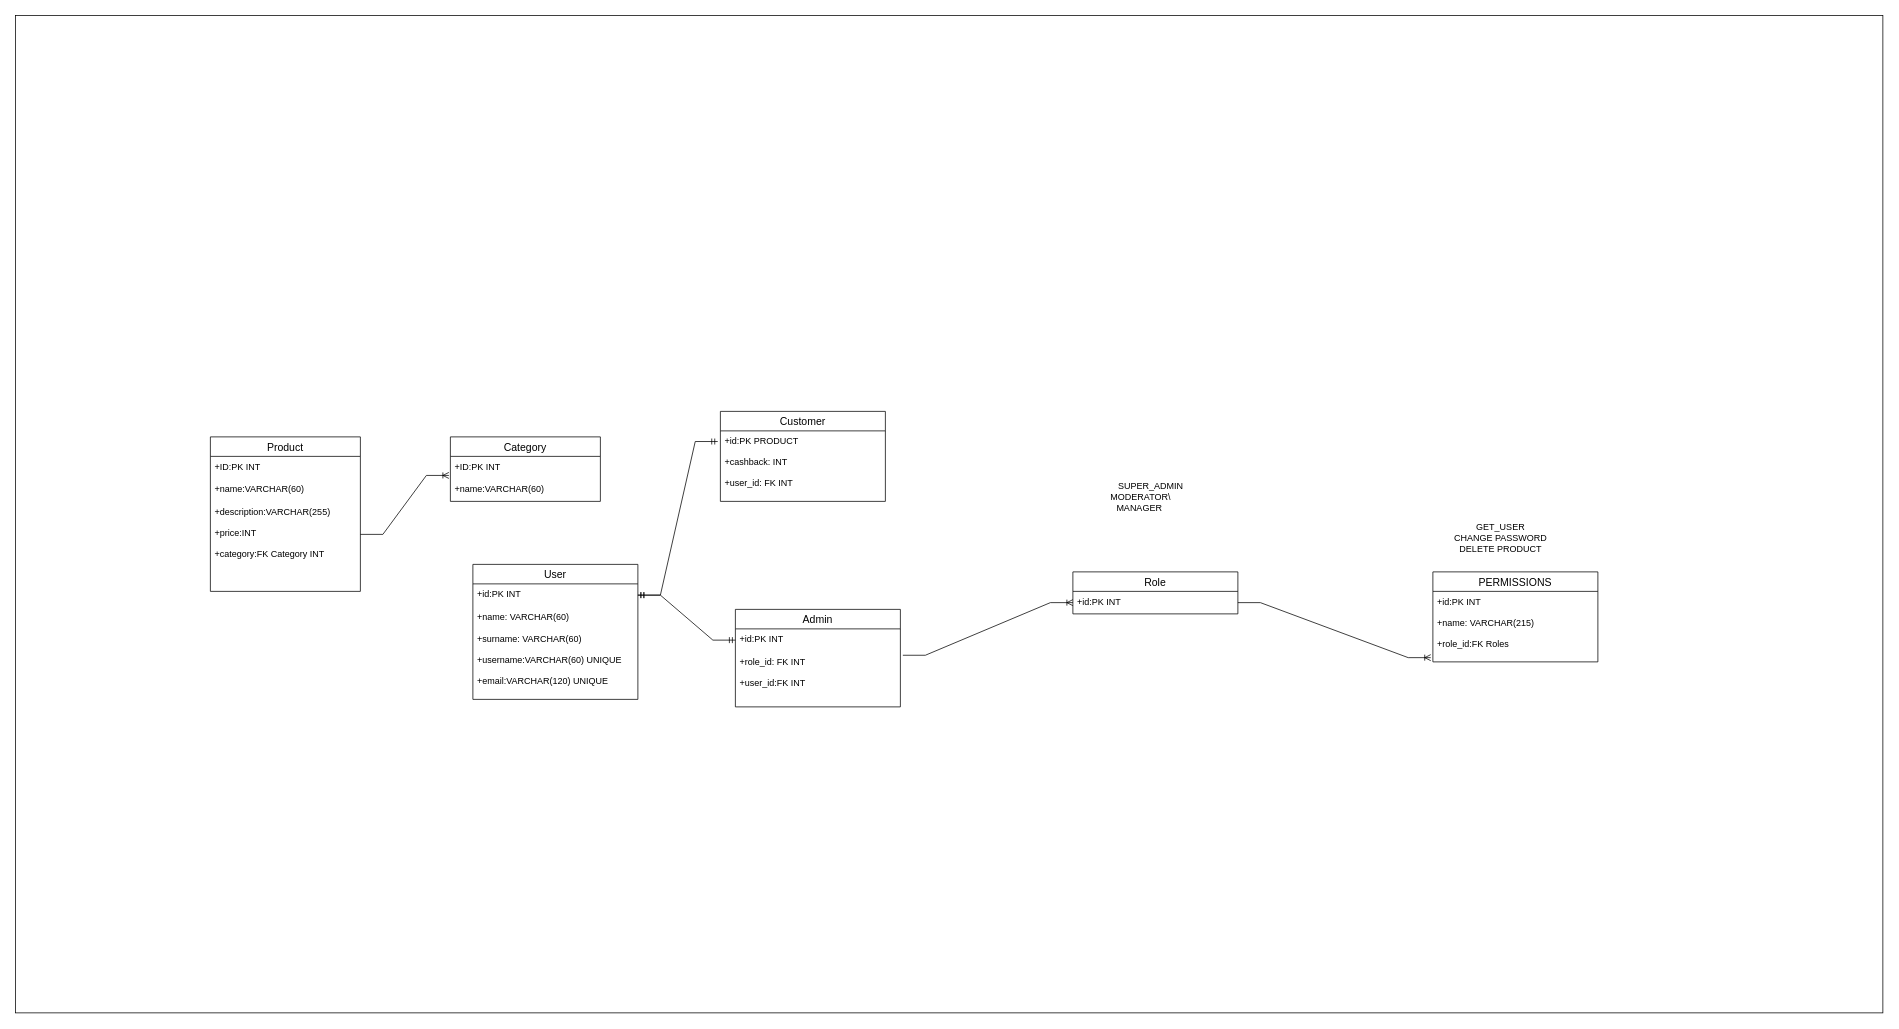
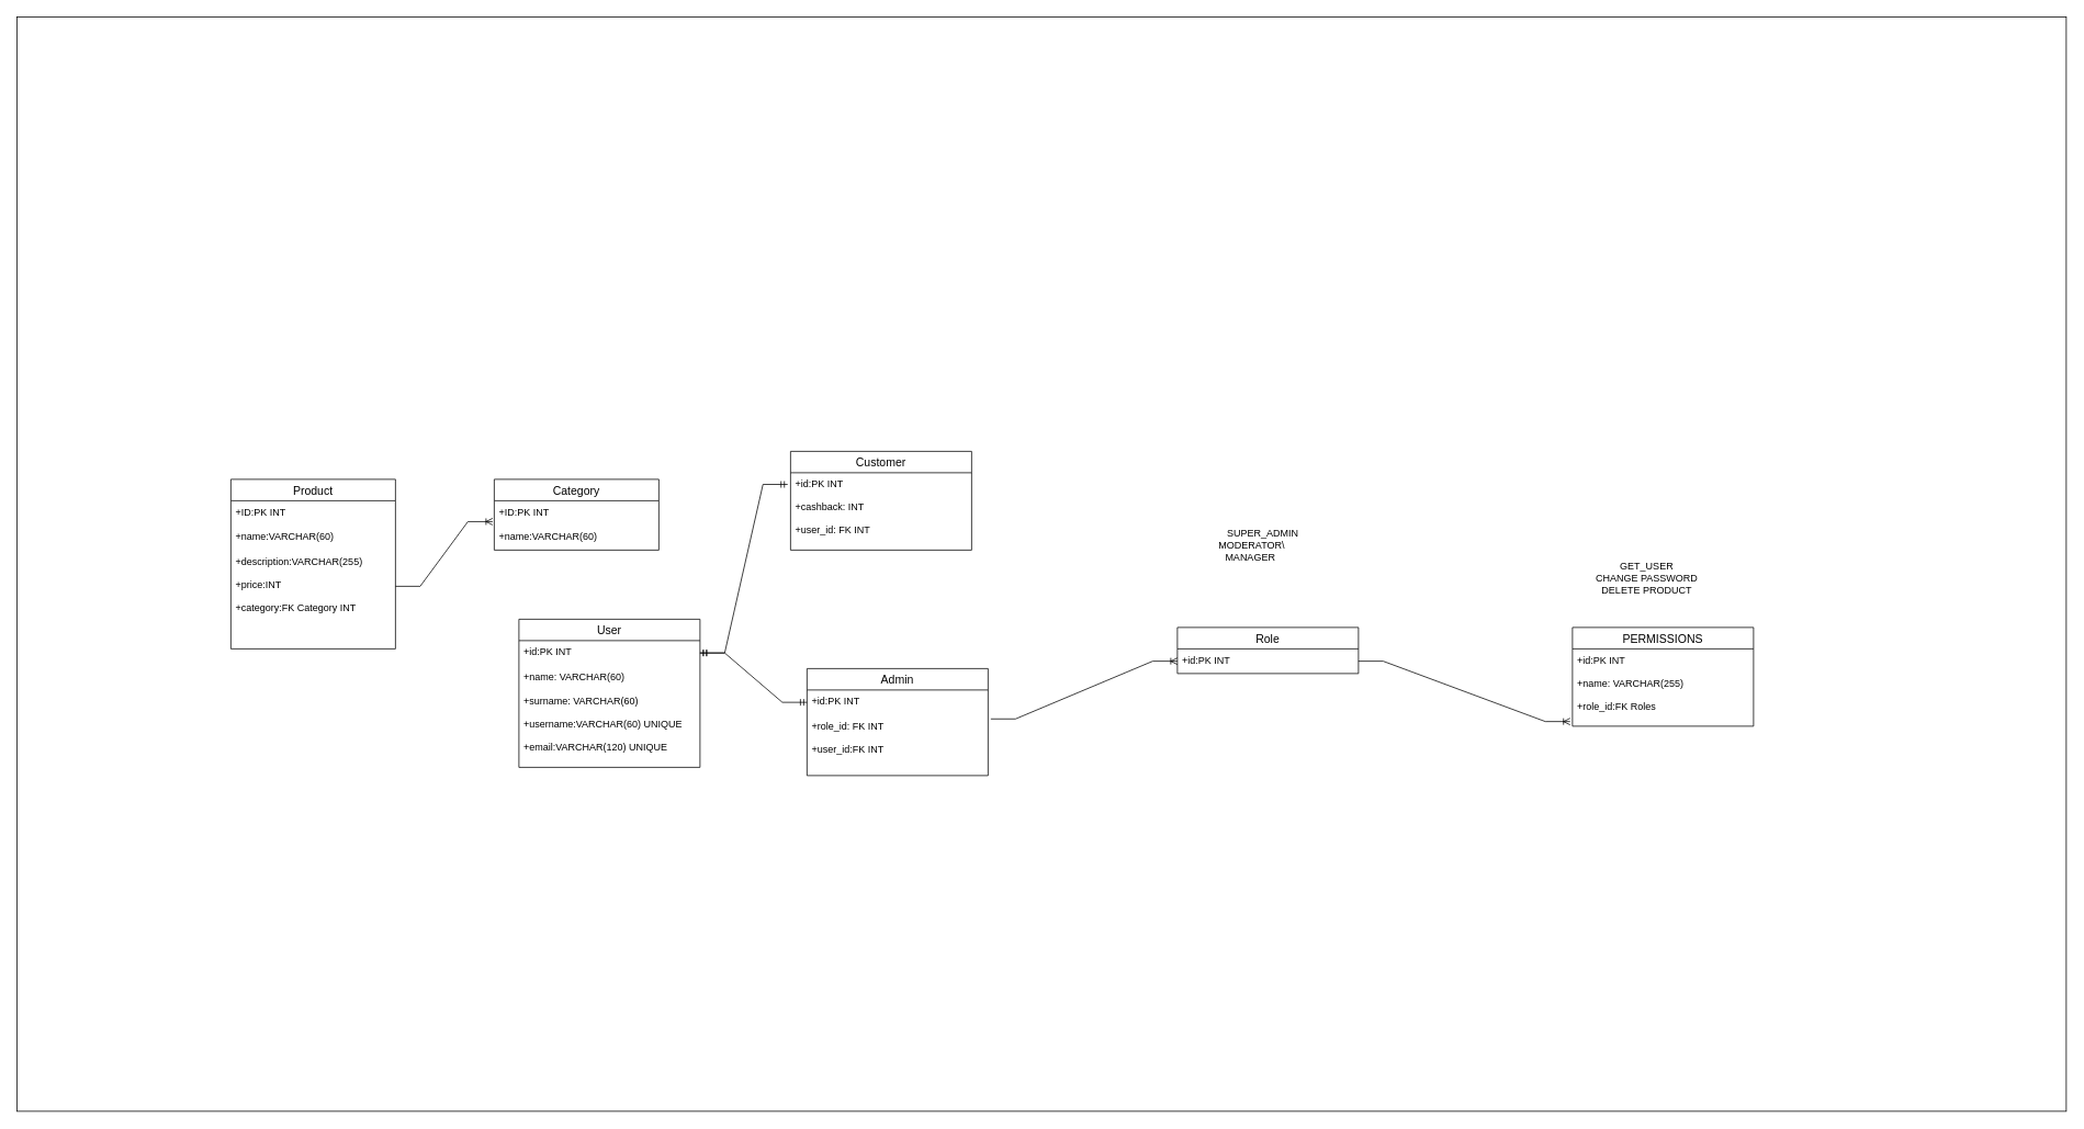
  <mxCell id="0" />
  <mxCell id="1" parent="0" />
  <mxCell id="2" value="" style="rounded=0;whiteSpace=wrap;html=1;" vertex="1" parent="1"><mxGeometry x="20" y="20" width="2490" height="1330" as="geometry" /></mxCell>
  <mxCell id="3" value="Product" style="swimlane;fontStyle=0;childLayout=stackLayout;horizontal=1;startSize=26;horizontalStack=0;resizeParent=1;resizeParentMax=0;resizeLast=0;collapsible=1;marginBottom=0;align=center;fontSize=14;" vertex="1" parent="1"><mxGeometry x="280" y="582" width="200" height="206" as="geometry" /></mxCell>
  <mxCell id="4" value="+ID:PK INT" style="text;strokeColor=none;fillColor=none;spacingLeft=4;spacingRight=4;overflow=hidden;rotatable=0;points=[[0,0.5],[1,0.5]];portConstraint=eastwest;fontSize=12;" vertex="1" parent="3"><mxGeometry y="26" width="200" height="30" as="geometry" /></mxCell>
  <mxCell id="5" value="+name:VARCHAR(60)" style="text;strokeColor=none;fillColor=none;spacingLeft=4;spacingRight=4;overflow=hidden;rotatable=0;points=[[0,0.5],[1,0.5]];portConstraint=eastwest;fontSize=12;" vertex="1" parent="3"><mxGeometry y="56" width="200" height="30" as="geometry" /></mxCell>
  <mxCell id="6" value="+description:VARCHAR(255)&#10;&#10;+price:INT&#10;&#10;+category:FK Category INT" style="text;strokeColor=none;fillColor=none;spacingLeft=4;spacingRight=4;overflow=hidden;rotatable=0;points=[[0,0.5],[1,0.5]];portConstraint=eastwest;fontSize=12;" vertex="1" parent="3"><mxGeometry y="86" width="200" height="120" as="geometry" /></mxCell>
  <mxCell id="7" value="Category" style="swimlane;fontStyle=0;childLayout=stackLayout;horizontal=1;startSize=26;horizontalStack=0;resizeParent=1;resizeParentMax=0;resizeLast=0;collapsible=1;marginBottom=0;align=center;fontSize=14;" vertex="1" parent="1"><mxGeometry x="600" y="582" width="200" height="86" as="geometry" /></mxCell>
  <mxCell id="8" value="+ID:PK INT" style="text;strokeColor=none;fillColor=none;spacingLeft=4;spacingRight=4;overflow=hidden;rotatable=0;points=[[0,0.5],[1,0.5]];portConstraint=eastwest;fontSize=12;" vertex="1" parent="7"><mxGeometry y="26" width="200" height="30" as="geometry" /></mxCell>
  <mxCell id="9" value="+name:VARCHAR(60)" style="text;strokeColor=none;fillColor=none;spacingLeft=4;spacingRight=4;overflow=hidden;rotatable=0;points=[[0,0.5],[1,0.5]];portConstraint=eastwest;fontSize=12;" vertex="1" parent="7"><mxGeometry y="56" width="200" height="30" as="geometry" /></mxCell>
  <mxCell id="10" value="" style="edgeStyle=entityRelationEdgeStyle;fontSize=12;html=1;endArrow=ERoneToMany;rounded=0;entryX=-0.01;entryY=0.847;entryDx=0;entryDy=0;entryPerimeter=0;" edge="1" target="8" parent="1"><mxGeometry width="100" height="100" relative="1" as="geometry"><mxPoint x="480" y="712" as="sourcePoint" /><mxPoint x="580" y="612" as="targetPoint" /></mxGeometry></mxCell>
  <mxCell id="11" value="User" style="swimlane;fontStyle=0;childLayout=stackLayout;horizontal=1;startSize=26;horizontalStack=0;resizeParent=1;resizeParentMax=0;resizeLast=0;collapsible=1;marginBottom=0;align=center;fontSize=14;" vertex="1" parent="1"><mxGeometry x="630" y="752" width="220" height="180" as="geometry" /></mxCell>
  <mxCell id="12" value="+id:PK INT" style="text;strokeColor=none;fillColor=none;spacingLeft=4;spacingRight=4;overflow=hidden;rotatable=0;points=[[0,0.5],[1,0.5]];portConstraint=eastwest;fontSize=12;" vertex="1" parent="11"><mxGeometry y="26" width="220" height="30" as="geometry" /></mxCell>
  <mxCell id="13" value="+name: VARCHAR(60)" style="text;strokeColor=none;fillColor=none;spacingLeft=4;spacingRight=4;overflow=hidden;rotatable=0;points=[[0,0.5],[1,0.5]];portConstraint=eastwest;fontSize=12;" vertex="1" parent="11"><mxGeometry y="56" width="220" height="30" as="geometry" /></mxCell>
  <mxCell id="14" value="+surname: VARCHAR(60)&#10;&#10;+username:VARCHAR(60) UNIQUE&#10;&#10;+email:VARCHAR(120) UNIQUE" style="text;strokeColor=none;fillColor=none;spacingLeft=4;spacingRight=4;overflow=hidden;rotatable=0;points=[[0,0.5],[1,0.5]];portConstraint=eastwest;fontSize=12;" vertex="1" parent="11"><mxGeometry y="86" width="220" height="94" as="geometry" /></mxCell>
  <mxCell id="15" value="Customer" style="swimlane;fontStyle=0;childLayout=stackLayout;horizontal=1;startSize=26;horizontalStack=0;resizeParent=1;resizeParentMax=0;resizeLast=0;collapsible=1;marginBottom=0;align=center;fontSize=14;" vertex="1" parent="1"><mxGeometry x="960" y="548" width="220" height="120" as="geometry" /></mxCell>
- <mxCell id="16" value="+id:PK PRODUCT&#10;&#10;+cashback: INT&#10;&#10;+user_id: FK INT" style="text;strokeColor=none;fillColor=none;spacingLeft=4;spacingRight=4;overflow=hidden;rotatable=0;points=[[0,0.5],[1,0.5]];portConstraint=eastwest;fontSize=12;" vertex="1" parent="15"><mxGeometry y="26" width="220" height="94" as="geometry" /></mxCell>
+ <mxCell id="16" value="+id:PK INT&#10;&#10;+cashback: INT&#10;&#10;+user_id: FK INT" style="text;strokeColor=none;fillColor=none;spacingLeft=4;spacingRight=4;overflow=hidden;rotatable=0;points=[[0,0.5],[1,0.5]];portConstraint=eastwest;fontSize=12;" vertex="1" parent="15"><mxGeometry y="26" width="220" height="94" as="geometry" /></mxCell>
  <mxCell id="17" value="" style="edgeStyle=entityRelationEdgeStyle;fontSize=12;html=1;endArrow=ERmandOne;startArrow=ERmandOne;rounded=0;entryX=-0.016;entryY=0.151;entryDx=0;entryDy=0;entryPerimeter=0;" edge="1" source="12" target="16" parent="1"><mxGeometry width="100" height="100" relative="1" as="geometry"><mxPoint x="850" y="788" as="sourcePoint" /><mxPoint x="940" y="688" as="targetPoint" /></mxGeometry></mxCell>
  <mxCell id="18" value="Admin" style="swimlane;fontStyle=0;childLayout=stackLayout;horizontal=1;startSize=26;horizontalStack=0;resizeParent=1;resizeParentMax=0;resizeLast=0;collapsible=1;marginBottom=0;align=center;fontSize=14;" vertex="1" parent="1"><mxGeometry x="980" y="812" width="220" height="130" as="geometry" /></mxCell>
  <mxCell id="19" value="+id:PK INT" style="text;strokeColor=none;fillColor=none;spacingLeft=4;spacingRight=4;overflow=hidden;rotatable=0;points=[[0,0.5],[1,0.5]];portConstraint=eastwest;fontSize=12;" vertex="1" parent="18"><mxGeometry y="26" width="220" height="30" as="geometry" /></mxCell>
  <mxCell id="20" value="+role_id: FK INT&#10;&#10;+user_id:FK INT" style="text;strokeColor=none;fillColor=none;spacingLeft=4;spacingRight=4;overflow=hidden;rotatable=0;points=[[0,0.5],[1,0.5]];portConstraint=eastwest;fontSize=12;" vertex="1" parent="18"><mxGeometry y="56" width="220" height="74" as="geometry" /></mxCell>
  <mxCell id="21" value="" style="edgeStyle=entityRelationEdgeStyle;fontSize=12;html=1;endArrow=ERmandOne;startArrow=ERmandOne;rounded=0;" edge="1" source="12" target="19" parent="1"><mxGeometry width="100" height="100" relative="1" as="geometry"><mxPoint x="860" y="841.81" as="sourcePoint" /><mxPoint x="966.48" y="642.004" as="targetPoint" /></mxGeometry></mxCell>
  <mxCell id="22" value="Role" style="swimlane;fontStyle=0;childLayout=stackLayout;horizontal=1;startSize=26;horizontalStack=0;resizeParent=1;resizeParentMax=0;resizeLast=0;collapsible=1;marginBottom=0;align=center;fontSize=14;" vertex="1" parent="1"><mxGeometry x="1430" y="762" width="220" height="56" as="geometry" /></mxCell>
  <mxCell id="23" value="+id:PK INT" style="text;strokeColor=none;fillColor=none;spacingLeft=4;spacingRight=4;overflow=hidden;rotatable=0;points=[[0,0.5],[1,0.5]];portConstraint=eastwest;fontSize=12;" vertex="1" parent="22"><mxGeometry y="26" width="220" height="30" as="geometry" /></mxCell>
  <mxCell id="24" value="" style="edgeStyle=entityRelationEdgeStyle;fontSize=12;html=1;endArrow=ERoneToMany;rounded=0;exitX=1.015;exitY=0.07;exitDx=0;exitDy=0;exitPerimeter=0;" edge="1" source="20" target="23" parent="1"><mxGeometry width="100" height="100" relative="1" as="geometry"><mxPoint x="980" y="1212" as="sourcePoint" /><mxPoint x="1080" y="1112" as="targetPoint" /></mxGeometry></mxCell>
  <mxCell id="25" value="PERMISSIONS" style="swimlane;fontStyle=0;childLayout=stackLayout;horizontal=1;startSize=26;horizontalStack=0;resizeParent=1;resizeParentMax=0;resizeLast=0;collapsible=1;marginBottom=0;align=center;fontSize=14;" vertex="1" parent="1"><mxGeometry x="1910" y="762" width="220" height="120" as="geometry" /></mxCell>
- <mxCell id="26" value="+id:PK INT&#10;&#10;+name: VARCHAR(215)&#10;&#10;+role_id:FK Roles" style="text;strokeColor=none;fillColor=none;spacingLeft=4;spacingRight=4;overflow=hidden;rotatable=0;points=[[0,0.5],[1,0.5]];portConstraint=eastwest;fontSize=12;" vertex="1" parent="25"><mxGeometry y="26" width="220" height="94" as="geometry" /></mxCell>
+ <mxCell id="26" value="+id:PK INT&#10;&#10;+name: VARCHAR(255)&#10;&#10;+role_id:FK Roles" style="text;strokeColor=none;fillColor=none;spacingLeft=4;spacingRight=4;overflow=hidden;rotatable=0;points=[[0,0.5],[1,0.5]];portConstraint=eastwest;fontSize=12;" vertex="1" parent="25"><mxGeometry y="26" width="220" height="94" as="geometry" /></mxCell>
  <mxCell id="27" value="&lt;span style=&quot;white-space: pre;&quot;&gt;&#09;&lt;/span&gt;SUPER_ADMIN&lt;br&gt;MODERATOR\&lt;br&gt;MANAGER&amp;nbsp;" style="text;html=1;align=center;verticalAlign=middle;resizable=0;points=[];autosize=1;strokeColor=none;fillColor=none;" vertex="1" parent="1"><mxGeometry x="1450" y="632" width="140" height="60" as="geometry" /></mxCell>
- <mxCell id="28" value="GET_USER&lt;br&gt;CHANGE PASSWORD&lt;br&gt;DELETE PRODUCT" style="text;html=1;align=center;verticalAlign=middle;resizable=0;points=[];autosize=1;strokeColor=none;fillColor=none;" vertex="1" parent="1"><mxGeometry x="1925" y="687" width="150" height="60" as="geometry" /></mxCell>
+ <mxCell id="28" value="GET_USER&lt;br&gt;CHANGE PASSWORD&lt;br&gt;DELETE PRODUCT" style="text;html=1;align=center;verticalAlign=middle;resizable=0;points=[];autosize=1;strokeColor=none;fillColor=none;" vertex="1" parent="1"><mxGeometry x="1925" y="672" width="150" height="60" as="geometry" /></mxCell>
  <mxCell id="29" value="" style="edgeStyle=entityRelationEdgeStyle;fontSize=12;html=1;endArrow=ERoneToMany;rounded=0;exitX=1;exitY=0.5;exitDx=0;exitDy=0;entryX=-0.013;entryY=0.94;entryDx=0;entryDy=0;entryPerimeter=0;" edge="1" source="23" target="26" parent="1"><mxGeometry width="100" height="100" relative="1" as="geometry"><mxPoint x="1730" y="1182" as="sourcePoint" /><mxPoint x="1830" y="1082" as="targetPoint" /></mxGeometry></mxCell>
